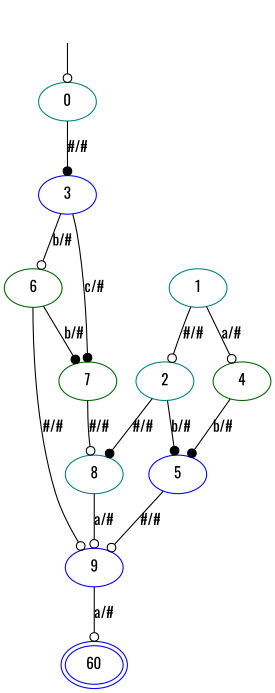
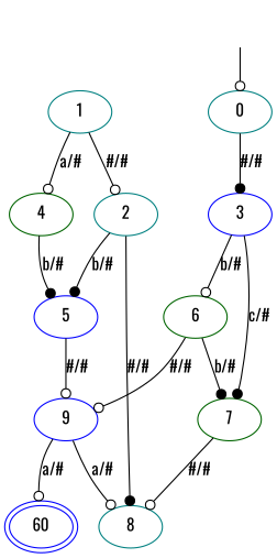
  digraph {
    fontname=Oswald
    node [color=blue fontname=Oswald]
    edge [arrowhead=odot fontname=Oswald]
    0 [color=teal]
    3
    6 [color=darkgreen]
    7 [color=darkgreen]
    1 [color=teal]
    2 [color=teal]
    4 [color=darkgreen]
    9
    8 [color=teal]
    5
    n11 [label=60 peripheries=2]
    "" [shape=none]
    0 -> 3 [arrowhead=dot label="#/#"]
    3 -> 6 [label="b/#"]
    3 -> 7 [arrowhead=dot label="c/#"]
    6 -> 7 [arrowhead=dot label="b/#"]
    6 -> 9 [label="#/#"]
    7 -> 8 [label="#/#"]
    1 -> 2 [label="#/#"]
    1 -> 4 [label="a/#"]
    2 -> 8 [arrowhead=dot label="#/#"]
    2 -> 5 [arrowhead=dot label="b/#"]
    4 -> 5 [arrowhead=dot label="b/#"]
    9 -> n11 [label="a/#"]
-   8 -> 9 [label="a/#"]
+   9 -> 8 [label="a/#"]
    5 -> 9 [label="#/#"]
    "" -> 0
  }
